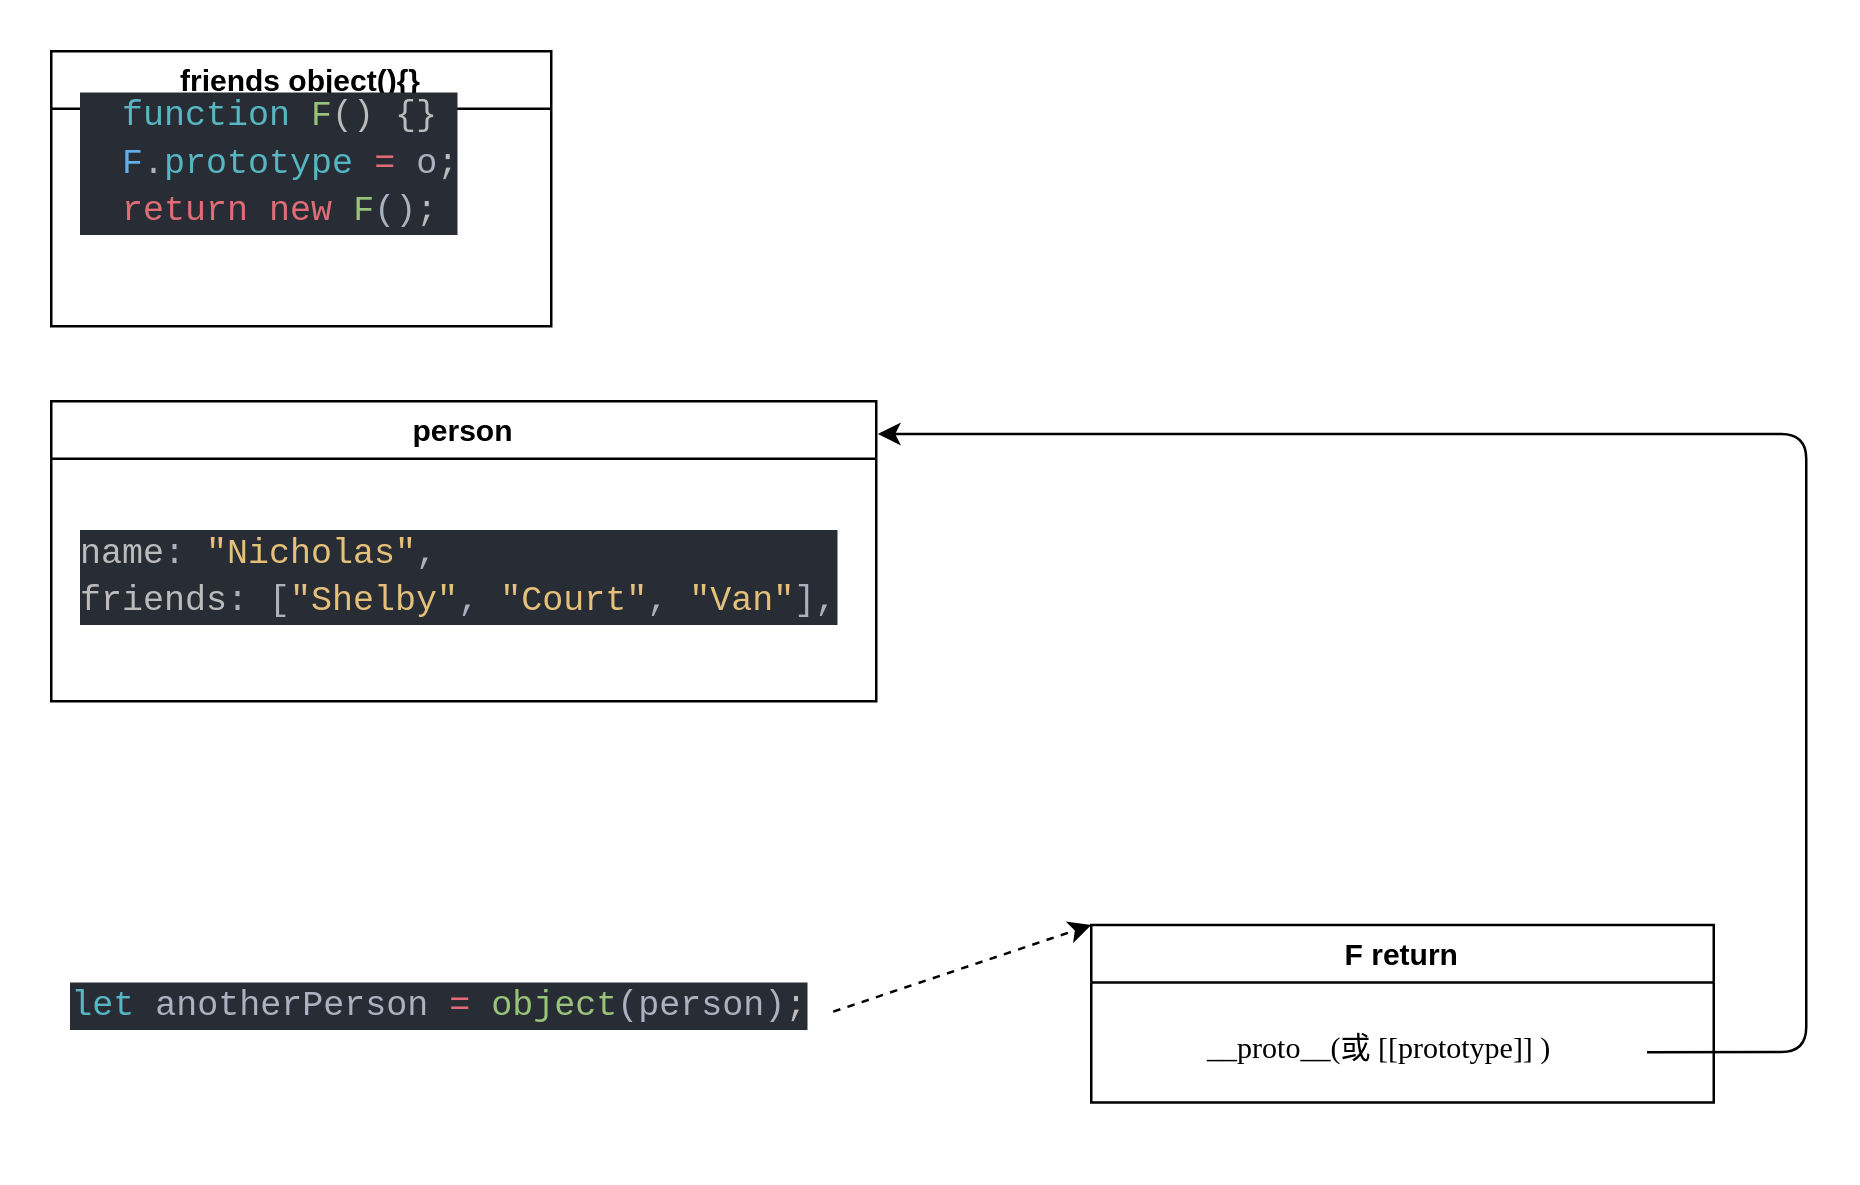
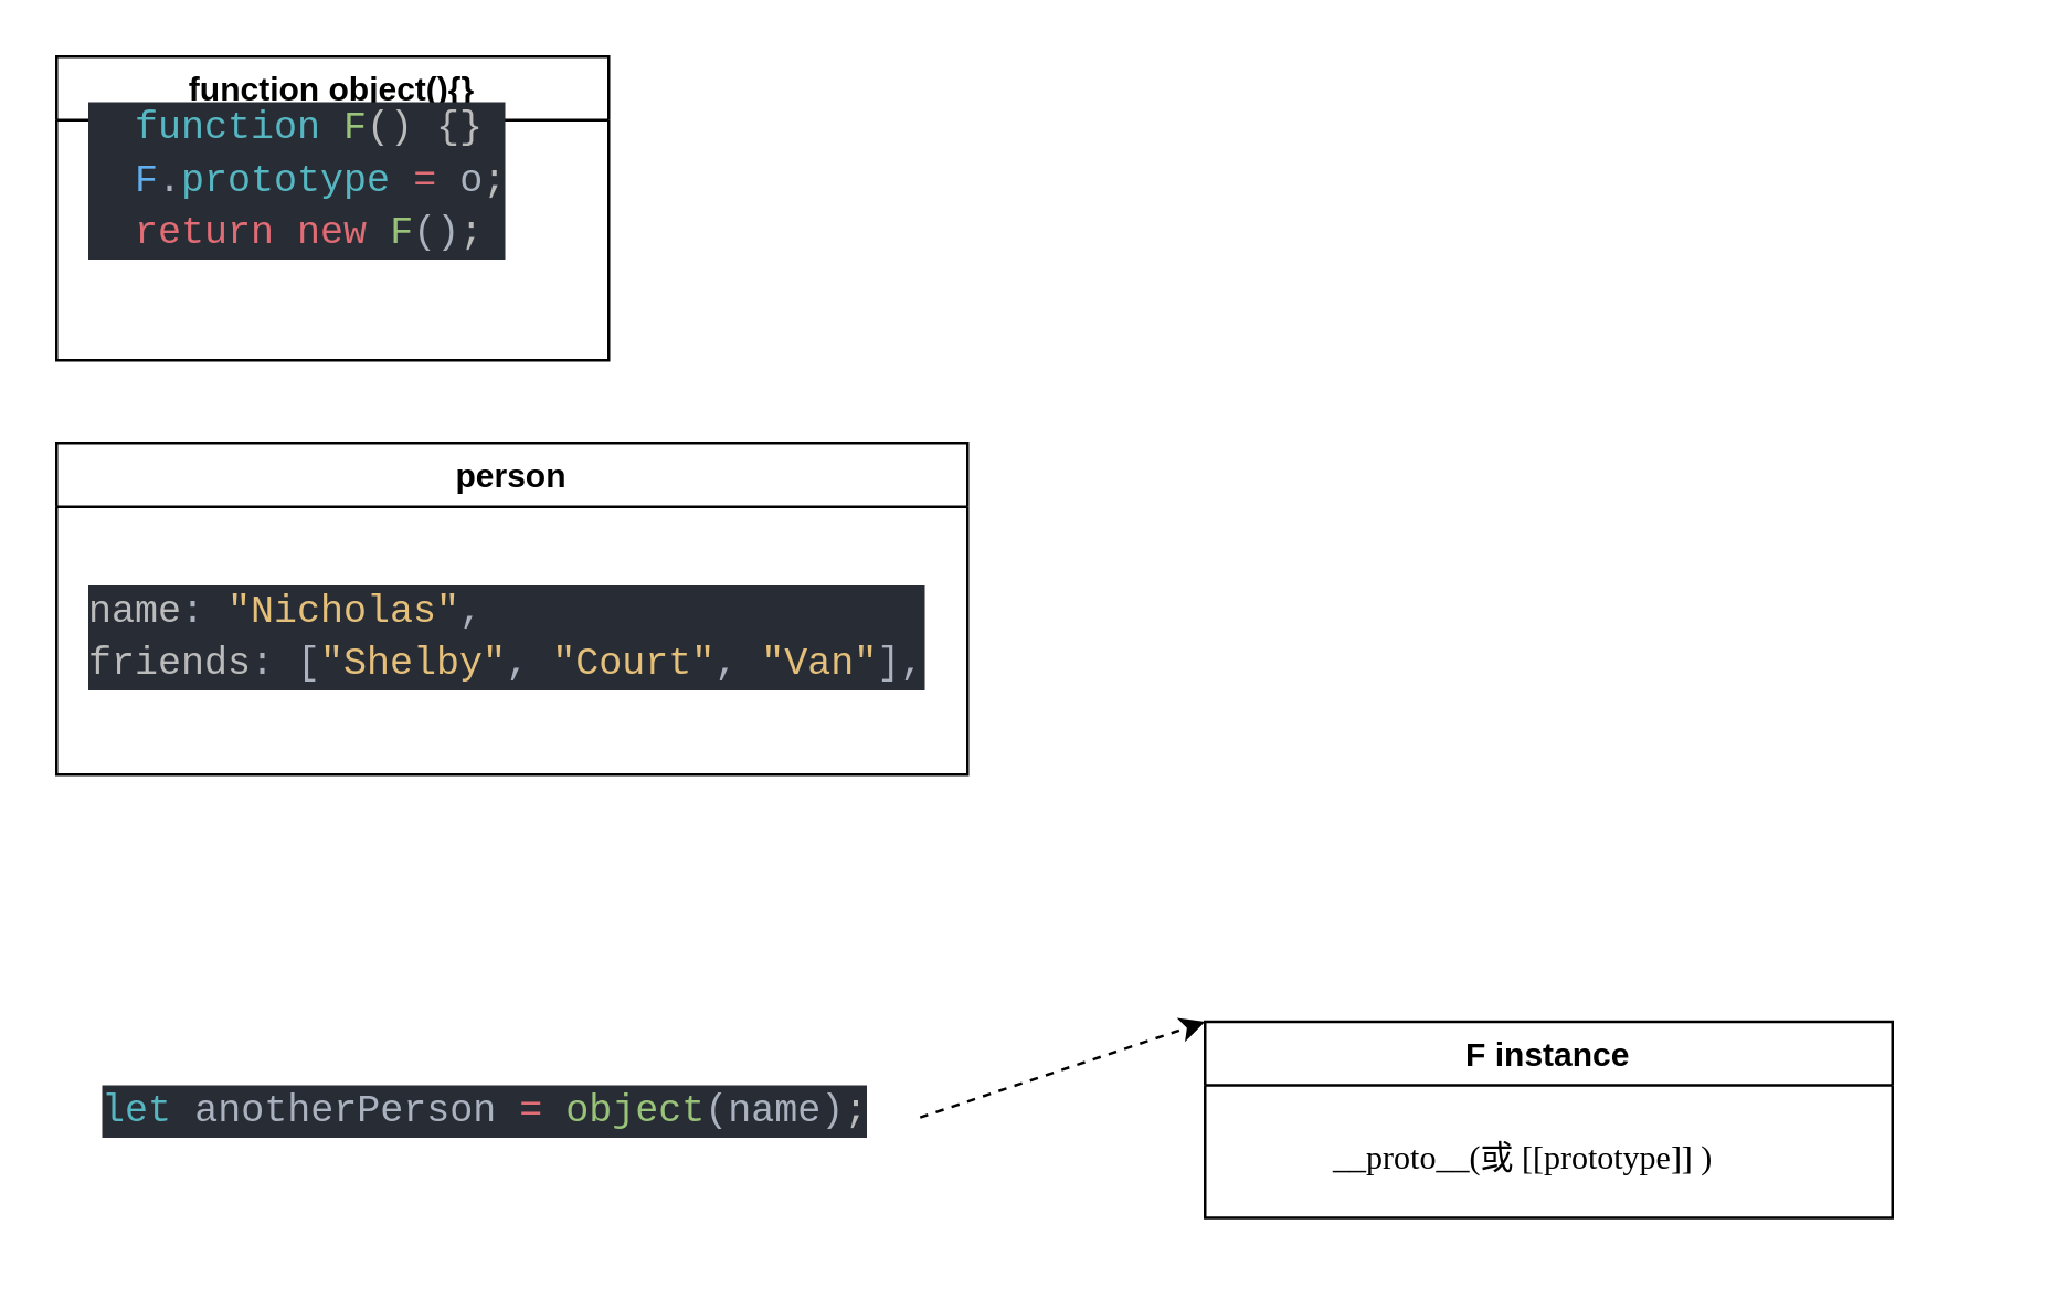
  <mxCell id="0" />
  <mxCell id="1" parent="0" />
- <mxCell id="2" value="friends object(){}" style="swimlane;" parent="1" vertex="1"><mxGeometry x="20" y="20" width="200" height="110" as="geometry" /></mxCell>
+ <mxCell id="2" value="function object(){}" style="swimlane;" parent="1" vertex="1"><mxGeometry x="20" y="20" width="200" height="110" as="geometry" /></mxCell>
  <mxCell id="3" value="&lt;div style=&quot;color: rgb(187 , 187 , 187) ; background-color: rgb(40 , 44 , 52) ; font-family: &amp;#34;jetbrains mono&amp;#34; , &amp;#34;space mono&amp;#34; , &amp;#34;consolas&amp;#34; , &amp;#34;courier new&amp;#34; , monospace ; font-size: 14px ; line-height: 19px&quot;&gt;&lt;div&gt;&amp;nbsp; &lt;span style=&quot;color: #56b6c2&quot;&gt;function&lt;/span&gt; &lt;span style=&quot;color: #98c379&quot;&gt;F&lt;/span&gt;() {}&lt;/div&gt;&lt;div&gt;&amp;nbsp; &lt;span style=&quot;color: #61afef&quot;&gt;F&lt;/span&gt;&lt;span style=&quot;color: #abb2bf&quot;&gt;.&lt;/span&gt;&lt;span style=&quot;color: #56b6c2&quot;&gt;prototype&lt;/span&gt; &lt;span style=&quot;color: #e06c75&quot;&gt;=&lt;/span&gt; &lt;span style=&quot;color: #abb2bf&quot;&gt;o&lt;/span&gt;;&lt;/div&gt;&lt;div&gt;&amp;nbsp; &lt;span style=&quot;color: #e06c75&quot;&gt;return&lt;/span&gt; &lt;span style=&quot;color: #e06c75&quot;&gt;new&lt;/span&gt; &lt;span style=&quot;color: #98c379&quot;&gt;F&lt;/span&gt;&lt;span style=&quot;color: #abb2bf&quot;&gt;()&lt;/span&gt;;&lt;/div&gt;&lt;/div&gt;" style="text;html=1;align=left;verticalAlign=middle;resizable=0;points=[];autosize=1;strokeColor=none;fillColor=none;" parent="2" vertex="1"><mxGeometry x="10" y="15" width="170" height="60" as="geometry" /></mxCell>
  <mxCell id="4" value="person" style="swimlane;" vertex="1" parent="1"><mxGeometry x="20" y="160" width="330" height="120" as="geometry" /></mxCell>
  <mxCell id="5" value="&lt;div style=&quot;color: rgb(187 , 187 , 187) ; background-color: rgb(40 , 44 , 52) ; font-family: &amp;#34;jetbrains mono&amp;#34; , &amp;#34;space mono&amp;#34; , &amp;#34;consolas&amp;#34; , &amp;#34;courier new&amp;#34; , monospace ; font-size: 14px ; line-height: 19px&quot;&gt;&lt;div style=&quot;font-family: &amp;#34;jetbrains mono&amp;#34; , &amp;#34;space mono&amp;#34; , &amp;#34;consolas&amp;#34; , &amp;#34;courier new&amp;#34; , monospace ; line-height: 19px&quot;&gt;&lt;div&gt;name&lt;span style=&quot;color: #abb2bf&quot;&gt;:&lt;/span&gt; &lt;span style=&quot;color: #e5c07b&quot;&gt;&quot;Nicholas&quot;&lt;/span&gt;&lt;span style=&quot;color: #abb2bf&quot;&gt;,&lt;/span&gt;&lt;/div&gt;&lt;div&gt;friends&lt;span style=&quot;color: #abb2bf&quot;&gt;:&lt;/span&gt; &lt;span style=&quot;color: #abb2bf&quot;&gt;[&lt;/span&gt;&lt;span style=&quot;color: #e5c07b&quot;&gt;&quot;Shelby&quot;&lt;/span&gt;&lt;span style=&quot;color: #abb2bf&quot;&gt;,&lt;/span&gt; &lt;span style=&quot;color: #e5c07b&quot;&gt;&quot;Court&quot;&lt;/span&gt;&lt;span style=&quot;color: #abb2bf&quot;&gt;,&lt;/span&gt; &lt;span style=&quot;color: #e5c07b&quot;&gt;&quot;Van&quot;&lt;/span&gt;&lt;span style=&quot;color: #abb2bf&quot;&gt;],&lt;/span&gt;&lt;/div&gt;&lt;/div&gt;&lt;/div&gt;" style="text;html=1;align=left;verticalAlign=middle;resizable=0;points=[];autosize=1;strokeColor=none;fillColor=none;" vertex="1" parent="4"><mxGeometry x="10" y="50" width="320" height="40" as="geometry" /></mxCell>
  <mxCell id="6" value="" style="edgeStyle=none;html=1;fontFamily=Lucida Console;entryX=0;entryY=0;entryDx=0;entryDy=0;exitX=1.009;exitY=0.608;exitDx=0;exitDy=0;exitPerimeter=0;dashed=1;" edge="1" parent="1" source="7" target="8"><mxGeometry relative="1" as="geometry" /></mxCell>
- <mxCell id="7" value="&lt;div style=&quot;color: rgb(187 , 187 , 187) ; background-color: rgb(40 , 44 , 52) ; font-family: &amp;#34;jetbrains mono&amp;#34; , &amp;#34;space mono&amp;#34; , &amp;#34;consolas&amp;#34; , &amp;#34;courier new&amp;#34; , monospace ; font-size: 14px ; line-height: 19px&quot;&gt;&lt;span style=&quot;color: #56b6c2&quot;&gt;let&lt;/span&gt; &lt;span style=&quot;color: #abb2bf&quot;&gt;anotherPerson&lt;/span&gt; &lt;span style=&quot;color: #e06c75&quot;&gt;=&lt;/span&gt; &lt;span style=&quot;color: #98c379&quot;&gt;object&lt;/span&gt;&lt;span style=&quot;color: #abb2bf&quot;&gt;(person)&lt;/span&gt;;&lt;/div&gt;" style="text;html=1;align=center;verticalAlign=middle;resizable=0;points=[];autosize=1;strokeColor=none;fillColor=none;" vertex="1" parent="1"><mxGeometry x="20" y="392" width="310" height="20" as="geometry" /></mxCell>
- <mxCell id="8" value="F return" style="swimlane;" vertex="1" parent="1"><mxGeometry x="436" y="369.5" width="249" height="71" as="geometry" /></mxCell>
+ <mxCell id="7" value="&lt;div style=&quot;color: rgb(187 , 187 , 187) ; background-color: rgb(40 , 44 , 52) ; font-family: &amp;#34;jetbrains mono&amp;#34; , &amp;#34;space mono&amp;#34; , &amp;#34;consolas&amp;#34; , &amp;#34;courier new&amp;#34; , monospace ; font-size: 14px ; line-height: 19px&quot;&gt;&lt;span style=&quot;color: #56b6c2&quot;&gt;let&lt;/span&gt; &lt;span style=&quot;color: #abb2bf&quot;&gt;anotherPerson&lt;/span&gt; &lt;span style=&quot;color: #e06c75&quot;&gt;=&lt;/span&gt; &lt;span style=&quot;color: #98c379&quot;&gt;object&lt;/span&gt;&lt;span style=&quot;color: #abb2bf&quot;&gt;(name)&lt;/span&gt;;&lt;/div&gt;" style="text;html=1;align=center;verticalAlign=middle;resizable=0;points=[];autosize=1;strokeColor=none;fillColor=none;" vertex="1" parent="1"><mxGeometry x="20" y="392" width="310" height="20" as="geometry" /></mxCell>
+ <mxCell id="8" value="F instance" style="swimlane;" vertex="1" parent="1"><mxGeometry x="436" y="369.5" width="249" height="71" as="geometry" /></mxCell>
  <mxCell id="9" value="&lt;div style=&quot;color: rgb(187 , 187 , 187) ; background-color: rgb(40 , 44 , 52) ; font-family: &amp;#34;jetbrains mono&amp;#34; , &amp;#34;space mono&amp;#34; , &amp;#34;consolas&amp;#34; , &amp;#34;courier new&amp;#34; , monospace ; font-size: 14px ; line-height: 19px&quot;&gt;&lt;div style=&quot;font-family: &amp;#34;jetbrains mono&amp;#34; , &amp;#34;space mono&amp;#34; , &amp;#34;consolas&amp;#34; , &amp;#34;courier new&amp;#34; , monospace ; line-height: 19px&quot;&gt;&lt;br&gt;&lt;/div&gt;&lt;/div&gt;" style="text;html=1;align=left;verticalAlign=middle;resizable=0;points=[];autosize=1;strokeColor=none;fillColor=none;" vertex="1" parent="8"><mxGeometry x="10" y="59" width="10" height="23" as="geometry" /></mxCell>
  <mxCell id="10" value="&lt;font face=&quot;Lucida Console&quot;&gt;__proto__(或 [[prototype]] )&lt;/font&gt;" style="text;html=1;align=center;verticalAlign=middle;resizable=0;points=[];autosize=1;strokeColor=none;fillColor=none;" vertex="1" parent="8"><mxGeometry x="10" y="40" width="210" height="19" as="geometry" /></mxCell>
- <mxCell id="11" value="" style="endArrow=classic;html=1;fontFamily=Lucida Console;entryX=1.002;entryY=0.109;entryDx=0;entryDy=0;exitX=1.011;exitY=0.571;exitDx=0;exitDy=0;exitPerimeter=0;edgeStyle=orthogonalEdgeStyle;entryPerimeter=0;" edge="1" parent="1" source="10" target="4"><mxGeometry width="50" height="50" relative="1" as="geometry"><mxPoint x="621" y="346" as="sourcePoint" /><mxPoint x="671" y="296" as="targetPoint" /><Array as="points"><mxPoint x="722" y="420" /><mxPoint x="722" y="173" /></Array></mxGeometry></mxCell>
